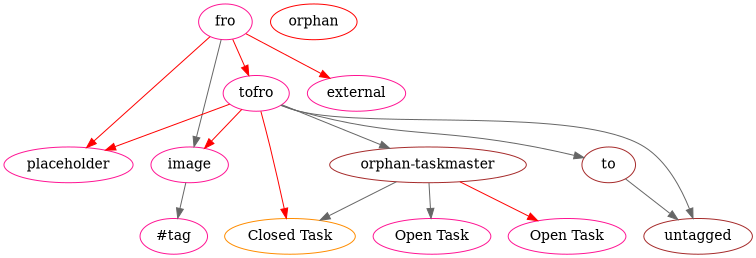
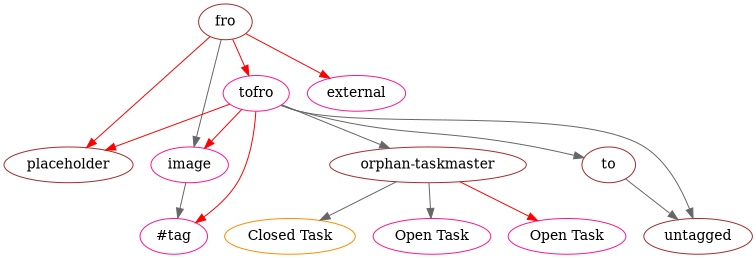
  strict digraph {
    node [color=deeppink]
    edge [color=gray40]
-   n1 [label=fro]
+   n1 [color=brown label=fro]
    n2 [label=tofro]
    n3 [label=external]
    n4 [label=image]
-   n5 [label=placeholder]
+   n5 [color=brown label=placeholder]
    n6 [color=brown label=to]
    n7 [color=brown label=untagged]
    n8 [label="#tag"]
    n9 [color=brown label="orphan-taskmaster"]
-   n10 [color=red label=orphan]
    n11 [label="Open Task"]
    n12 [label="Open Task"]
    n13 [color=darkorange label="Closed Task"]
    n1 -> n2 [color=red]
    n1 -> n3 [color=red]
    n1 -> n4
    n1 -> n5 [color=red]
    n2 -> n4 [color=red]
    n2 -> n5 [color=red]
    n2 -> n6
    n2 -> n7
-   n2 -> n13 [color=red]
+   n2 -> n8 [color=red]
    n2 -> n9
    n4 -> n8
    n6 -> n7
    n9 -> n11
    n9 -> n12 [color=red]
    n9 -> n13
  }
